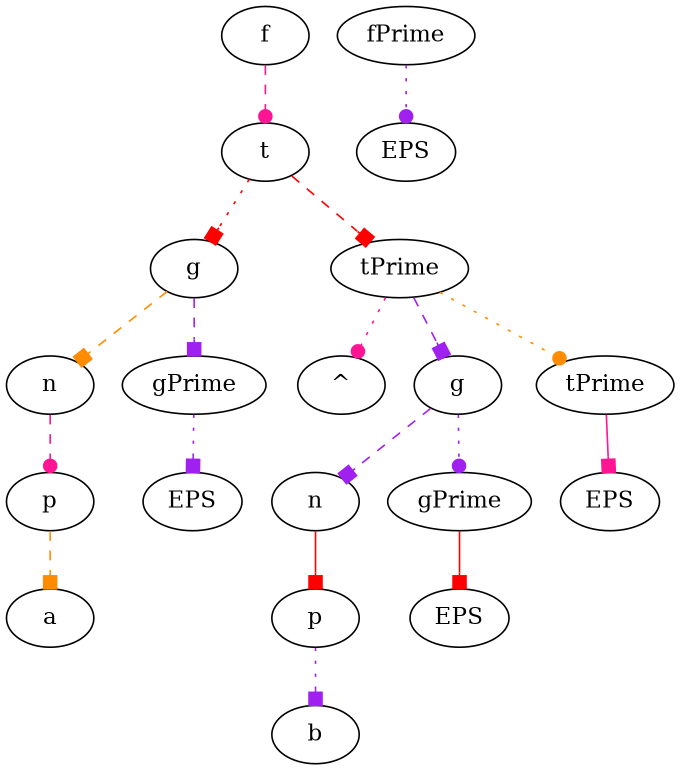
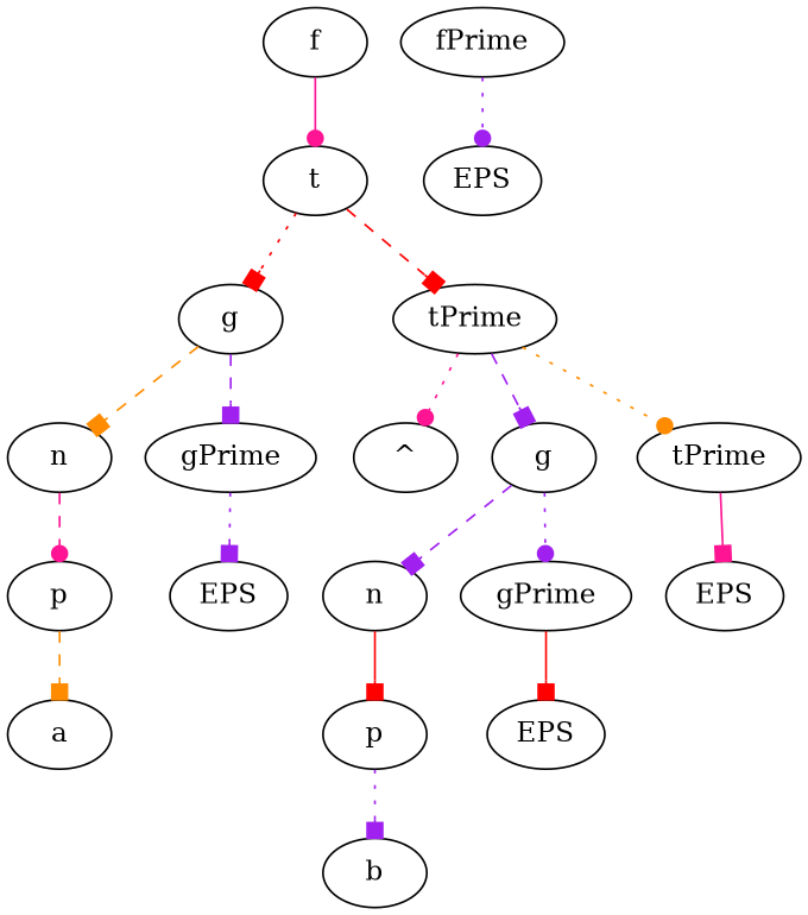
  digraph {
    edge [arrowhead=box color=purple style=dotted]
    n1 [label=f]
    n2 [label=t]
    n3 [label=g]
    n4 [label=tPrime]
    n5 [label=fPrime]
    n6 [label=EPS]
    n7 [label=n]
    n8 [label=gPrime]
    n9 [label="^"]
    n10 [label=g]
    n11 [label=tPrime]
    n12 [label=p]
    n13 [label=EPS]
    n14 [label=n]
    n15 [label=gPrime]
    n16 [label=EPS]
    n17 [label=a]
    n18 [label=p]
    n19 [label=EPS]
    n20 [label=b]
-   n1 -> n2 [arrowhead=dot color=deeppink style=dashed]
+   n1 -> n2 [arrowhead=dot color=deeppink style=solid]
    n2 -> n3 [color=red]
    n2 -> n4 [color=red style=dashed]
    n3 -> n7 [color=darkorange style=dashed]
    n3 -> n8 [style=dashed]
    n4 -> n9 [arrowhead=dot color=deeppink]
    n4 -> n10 [style=dashed]
    n4 -> n11 [arrowhead=dot color=darkorange]
    n5 -> n6 [arrowhead=dot]
    n7 -> n12 [arrowhead=dot color=deeppink style=dashed]
    n8 -> n13
    n10 -> n14 [style=dashed]
    n10 -> n15 [arrowhead=dot]
    n11 -> n16 [color=deeppink style=solid]
    n12 -> n17 [color=darkorange style=dashed]
    n14 -> n18 [color=red style=solid]
    n15 -> n19 [color=red style=solid]
    n18 -> n20
  }
